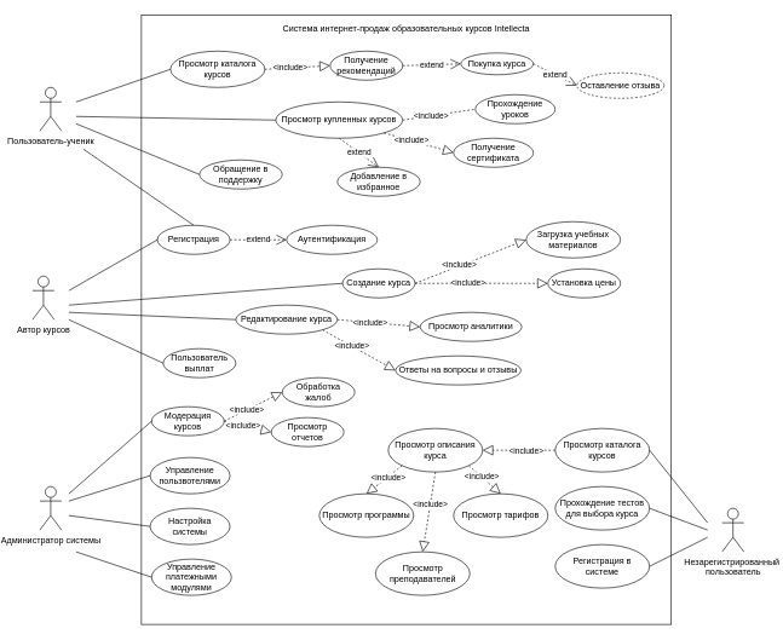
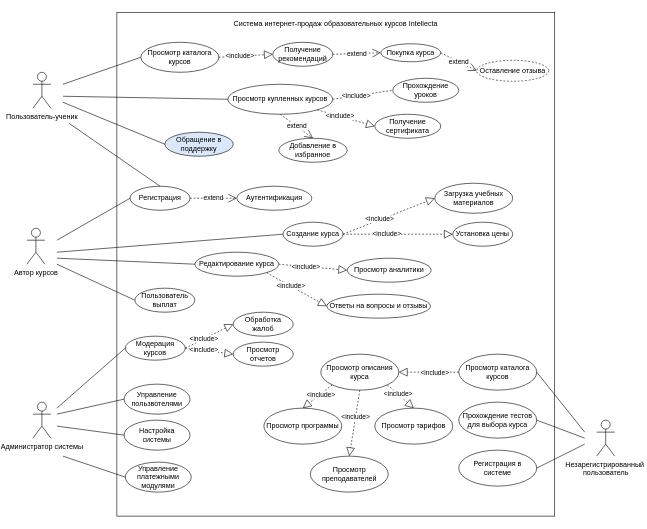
  <mxCell id="0" />
  <mxCell id="1" parent="0" />
  <mxCell id="2" value="" style="rounded=0;whiteSpace=wrap;html=1;" vertex="1" parent="1"><mxGeometry x="170" y="20" width="730" height="840" as="geometry" /></mxCell>
  <mxCell id="3" value="Система интернет-продаж образовательных курсов Intellecta" style="text;html=1;align=center;verticalAlign=middle;whiteSpace=wrap;rounded=0;" vertex="1" parent="1"><mxGeometry x="355" y="29" width="360" height="20" as="geometry" /></mxCell>
  <mxCell id="4" value="Пользователь-ученик" style="shape=umlActor;verticalLabelPosition=bottom;verticalAlign=top;html=1;outlineConnect=0;" vertex="1" parent="1"><mxGeometry x="30" y="120" width="30" height="60" as="geometry" /></mxCell>
  <mxCell id="5" value="Автор курсов" style="shape=umlActor;verticalLabelPosition=bottom;verticalAlign=top;html=1;outlineConnect=0;" vertex="1" parent="1"><mxGeometry x="20" y="380" width="30" height="60" as="geometry" /></mxCell>
  <mxCell id="6" value="Администратор системы" style="shape=umlActor;verticalLabelPosition=bottom;verticalAlign=top;html=1;outlineConnect=0;" vertex="1" parent="1"><mxGeometry x="30" y="670" width="30" height="60" as="geometry" /></mxCell>
  <mxCell id="7" value="Регистрация" style="ellipse;whiteSpace=wrap;html=1;" vertex="1" parent="1"><mxGeometry x="192" y="310" width="100" height="40" as="geometry" /></mxCell>
  <mxCell id="8" value="Аутентификация" style="ellipse;whiteSpace=wrap;html=1;" vertex="1" parent="1"><mxGeometry x="370" y="310" width="125" height="40" as="geometry" /></mxCell>
  <mxCell id="9" value="extend" style="endArrow=open;endSize=12;dashed=1;html=1;rounded=0;exitX=1;exitY=0.5;exitDx=0;exitDy=0;entryX=0;entryY=0.5;entryDx=0;entryDy=0;" edge="1" parent="1" source="7" target="8"><mxGeometry width="160" relative="1" as="geometry"><mxPoint x="222" y="360" as="sourcePoint" /><mxPoint x="382" y="360" as="targetPoint" /></mxGeometry></mxCell>
  <mxCell id="10" value="Просмотр каталога курсов" style="ellipse;whiteSpace=wrap;html=1;" vertex="1" parent="1"><mxGeometry x="210" y="70" width="130" height="50" as="geometry" /></mxCell>
  <mxCell id="11" value="Получение рекомендаций" style="ellipse;whiteSpace=wrap;html=1;" vertex="1" parent="1"><mxGeometry x="430" y="70" width="100" height="40" as="geometry" /></mxCell>
  <mxCell id="12" value="Покупка курса" style="ellipse;whiteSpace=wrap;html=1;" vertex="1" parent="1"><mxGeometry x="610" y="72.5" width="100" height="30" as="geometry" /></mxCell>
  <mxCell id="13" value="Просмотр купленных курсов" style="ellipse;whiteSpace=wrap;html=1;" vertex="1" parent="1"><mxGeometry x="355" y="140" width="175" height="50" as="geometry" /></mxCell>
  <mxCell id="14" value="Прохождение уроков" style="ellipse;whiteSpace=wrap;html=1;" vertex="1" parent="1"><mxGeometry x="630" y="130" width="110" height="40" as="geometry" /></mxCell>
  <mxCell id="15" value="Получение сертификата" style="ellipse;whiteSpace=wrap;html=1;" vertex="1" parent="1"><mxGeometry x="600" y="190" width="110" height="40" as="geometry" /></mxCell>
  <mxCell id="16" value="Оставление отзыва" style="ellipse;whiteSpace=wrap;html=1;dashed=1;" vertex="1" parent="1"><mxGeometry x="770" y="100" width="120" height="35" as="geometry" /></mxCell>
  <mxCell id="17" value="" style="endArrow=block;dashed=1;endFill=0;endSize=12;html=1;rounded=0;exitX=1;exitY=0.5;exitDx=0;exitDy=0;entryX=0;entryY=0.5;entryDx=0;entryDy=0;" edge="1" parent="1" source="10" target="11"><mxGeometry width="160" relative="1" as="geometry"><mxPoint x="195" y="180" as="sourcePoint" /><mxPoint x="355" y="180" as="targetPoint" /></mxGeometry></mxCell>
  <mxCell id="18" value="&amp;lt;include&amp;gt;" style="edgeLabel;html=1;align=center;verticalAlign=middle;resizable=0;points=[];" vertex="1" connectable="0" parent="17"><mxGeometry x="-0.199" y="1" relative="1" as="geometry"><mxPoint x="-1" as="offset" /></mxGeometry></mxCell>
  <mxCell id="19" value="Добавление в избранное" style="ellipse;whiteSpace=wrap;html=1;" vertex="1" parent="1"><mxGeometry x="440" y="230" width="114" height="40" as="geometry" /></mxCell>
- <mxCell id="20" value="Обращение в поддержку" style="ellipse;whiteSpace=wrap;html=1;" vertex="1" parent="1"><mxGeometry x="250" y="220" width="114" height="40" as="geometry" /></mxCell>
+ <mxCell id="20" value="Обращение в поддержку" style="ellipse;whiteSpace=wrap;html=1;fillColor=#dae8fc;" vertex="1" parent="1"><mxGeometry x="250" y="220" width="114" height="40" as="geometry" /></mxCell>
  <mxCell id="21" value="extend" style="endArrow=open;endSize=12;dashed=1;html=1;rounded=0;exitX=1;exitY=0.5;exitDx=0;exitDy=0;entryX=0;entryY=0.5;entryDx=0;entryDy=0;" edge="1" parent="1" source="11" target="12"><mxGeometry width="160" relative="1" as="geometry"><mxPoint x="546" y="150" as="sourcePoint" /><mxPoint x="570" y="220" as="targetPoint" /></mxGeometry></mxCell>
  <mxCell id="22" value="extend" style="endArrow=open;endSize=12;dashed=1;html=1;rounded=0;exitX=1;exitY=0.5;exitDx=0;exitDy=0;entryX=0;entryY=0.5;entryDx=0;entryDy=0;" edge="1" parent="1" source="12" target="16"><mxGeometry width="160" relative="1" as="geometry"><mxPoint x="710" y="132" as="sourcePoint" /><mxPoint x="790" y="130" as="targetPoint" /></mxGeometry></mxCell>
  <mxCell id="23" value="" style="endArrow=none;html=1;rounded=0;entryX=0;entryY=0.5;entryDx=0;entryDy=0;" edge="1" parent="1" target="10"><mxGeometry width="50" height="50" relative="1" as="geometry"><mxPoint x="80" y="140" as="sourcePoint" /><mxPoint x="250" y="130" as="targetPoint" /></mxGeometry></mxCell>
  <mxCell id="24" value="" style="endArrow=none;html=1;rounded=0;entryX=0;entryY=0.5;entryDx=0;entryDy=0;" edge="1" parent="1" target="20"><mxGeometry width="50" height="50" relative="1" as="geometry"><mxPoint x="80" y="170" as="sourcePoint" /><mxPoint x="220" y="105" as="targetPoint" /></mxGeometry></mxCell>
  <mxCell id="25" value="" style="endArrow=none;html=1;rounded=0;entryX=0;entryY=0.5;entryDx=0;entryDy=0;" edge="1" parent="1" target="13"><mxGeometry width="50" height="50" relative="1" as="geometry"><mxPoint x="80" y="160" as="sourcePoint" /><mxPoint x="250" y="220" as="targetPoint" /></mxGeometry></mxCell>
  <mxCell id="26" value="" style="endArrow=none;dashed=1;endFill=0;endSize=12;html=1;rounded=0;exitX=1;exitY=0.5;exitDx=0;exitDy=0;entryX=0;entryY=0.5;entryDx=0;entryDy=0;" edge="1" parent="1" source="13" target="14"><mxGeometry width="160" relative="1" as="geometry"><mxPoint x="500" y="135" as="sourcePoint" /><mxPoint x="590" y="130" as="targetPoint" /></mxGeometry></mxCell>
  <mxCell id="27" value="&amp;lt;include&amp;gt;" style="edgeLabel;html=1;align=center;verticalAlign=middle;resizable=0;points=[];" vertex="1" connectable="0" parent="26"><mxGeometry x="-0.199" y="1" relative="1" as="geometry"><mxPoint x="-1" as="offset" /></mxGeometry></mxCell>
  <mxCell id="28" value="" style="endArrow=block;dashed=1;endFill=0;endSize=12;html=1;rounded=0;exitX=1;exitY=1;exitDx=0;exitDy=0;entryX=0;entryY=0.5;entryDx=0;entryDy=0;" edge="1" parent="1" source="13" target="15"><mxGeometry width="160" relative="1" as="geometry"><mxPoint x="540" y="175" as="sourcePoint" /><mxPoint x="640" y="160" as="targetPoint" /></mxGeometry></mxCell>
  <mxCell id="29" value="&amp;lt;include&amp;gt;" style="edgeLabel;html=1;align=center;verticalAlign=middle;resizable=0;points=[];" vertex="1" connectable="0" parent="28"><mxGeometry x="-0.199" y="1" relative="1" as="geometry"><mxPoint x="-1" as="offset" /></mxGeometry></mxCell>
  <mxCell id="30" value="extend" style="endArrow=open;endSize=12;dashed=1;html=1;rounded=0;exitX=0.5;exitY=1;exitDx=0;exitDy=0;entryX=0.5;entryY=0;entryDx=0;entryDy=0;" edge="1" parent="1" source="13" target="19"><mxGeometry width="160" relative="1" as="geometry"><mxPoint x="540" y="100" as="sourcePoint" /><mxPoint x="620" y="98" as="targetPoint" /></mxGeometry></mxCell>
  <mxCell id="31" value="" style="endArrow=none;html=1;rounded=0;entryX=0.5;entryY=0;entryDx=0;entryDy=0;" edge="1" parent="1" target="7"><mxGeometry width="50" height="50" relative="1" as="geometry"><mxPoint x="90" y="205" as="sourcePoint" /><mxPoint x="260" y="275" as="targetPoint" /></mxGeometry></mxCell>
  <mxCell id="32" value="Создание курса" style="ellipse;whiteSpace=wrap;html=1;" vertex="1" parent="1"><mxGeometry x="447" y="370" width="100" height="40" as="geometry" /></mxCell>
  <mxCell id="33" value="Загрузка учебных материалов" style="ellipse;whiteSpace=wrap;html=1;" vertex="1" parent="1"><mxGeometry x="700" y="305" width="130" height="50" as="geometry" /></mxCell>
  <mxCell id="34" value="Установка цены" style="ellipse;whiteSpace=wrap;html=1;" vertex="1" parent="1"><mxGeometry x="730" y="370" width="100" height="40" as="geometry" /></mxCell>
  <mxCell id="35" value="" style="endArrow=block;dashed=1;endFill=0;endSize=12;html=1;rounded=0;exitX=1;exitY=0.5;exitDx=0;exitDy=0;entryX=0;entryY=0.5;entryDx=0;entryDy=0;" edge="1" parent="1" source="32" target="33"><mxGeometry width="160" relative="1" as="geometry"><mxPoint x="394.5" y="413" as="sourcePoint" /><mxPoint x="490.5" y="440" as="targetPoint" /></mxGeometry></mxCell>
  <mxCell id="36" value="&amp;lt;include&amp;gt;" style="edgeLabel;html=1;align=center;verticalAlign=middle;resizable=0;points=[];" vertex="1" connectable="0" parent="35"><mxGeometry x="-0.199" y="1" relative="1" as="geometry"><mxPoint x="-1" as="offset" /></mxGeometry></mxCell>
  <mxCell id="37" value="" style="endArrow=block;dashed=1;endFill=0;endSize=12;html=1;rounded=0;exitX=1;exitY=0.5;exitDx=0;exitDy=0;entryX=0;entryY=0.5;entryDx=0;entryDy=0;" edge="1" parent="1" source="32" target="34"><mxGeometry width="160" relative="1" as="geometry"><mxPoint x="390" y="410" as="sourcePoint" /><mxPoint x="520" y="365" as="targetPoint" /></mxGeometry></mxCell>
  <mxCell id="38" value="&amp;lt;include&amp;gt;" style="edgeLabel;html=1;align=center;verticalAlign=middle;resizable=0;points=[];" vertex="1" connectable="0" parent="37"><mxGeometry x="-0.199" y="1" relative="1" as="geometry"><mxPoint x="-1" as="offset" /></mxGeometry></mxCell>
  <mxCell id="39" value="Редактирование курса" style="ellipse;whiteSpace=wrap;html=1;" vertex="1" parent="1"><mxGeometry x="300" y="420" width="140" height="40" as="geometry" /></mxCell>
  <mxCell id="40" value="Просмотр аналитики" style="ellipse;whiteSpace=wrap;html=1;" vertex="1" parent="1"><mxGeometry x="554" y="430" width="140" height="40" as="geometry" /></mxCell>
  <mxCell id="41" value="Ответы на вопросы и отзывы" style="ellipse;whiteSpace=wrap;html=1;" vertex="1" parent="1"><mxGeometry x="520" y="490" width="173" height="40" as="geometry" /></mxCell>
  <mxCell id="42" value="" style="endArrow=block;dashed=1;endFill=0;endSize=12;html=1;rounded=0;exitX=1;exitY=0.5;exitDx=0;exitDy=0;entryX=0;entryY=0.5;entryDx=0;entryDy=0;" edge="1" parent="1" source="39" target="40"><mxGeometry width="160" relative="1" as="geometry"><mxPoint x="477" y="430" as="sourcePoint" /><mxPoint x="630" y="370" as="targetPoint" /></mxGeometry></mxCell>
  <mxCell id="43" value="&amp;lt;include&amp;gt;" style="edgeLabel;html=1;align=center;verticalAlign=middle;resizable=0;points=[];" vertex="1" connectable="0" parent="42"><mxGeometry x="-0.199" y="1" relative="1" as="geometry"><mxPoint x="-1" as="offset" /></mxGeometry></mxCell>
  <mxCell id="44" value="" style="endArrow=block;dashed=1;endFill=0;endSize=12;html=1;rounded=0;exitX=1;exitY=1;exitDx=0;exitDy=0;entryX=0;entryY=0.5;entryDx=0;entryDy=0;" edge="1" parent="1" source="39" target="41"><mxGeometry width="160" relative="1" as="geometry"><mxPoint x="450" y="450" as="sourcePoint" /><mxPoint x="564" y="460" as="targetPoint" /></mxGeometry></mxCell>
  <mxCell id="45" value="&amp;lt;include&amp;gt;" style="edgeLabel;html=1;align=center;verticalAlign=middle;resizable=0;points=[];" vertex="1" connectable="0" parent="44"><mxGeometry x="-0.199" y="1" relative="1" as="geometry"><mxPoint x="-1" as="offset" /></mxGeometry></mxCell>
  <mxCell id="46" value="" style="endArrow=none;html=1;rounded=0;entryX=0;entryY=0.5;entryDx=0;entryDy=0;" edge="1" parent="1" target="7"><mxGeometry width="50" height="50" relative="1" as="geometry"><mxPoint x="70" y="400" as="sourcePoint" /><mxPoint x="280" y="400" as="targetPoint" /></mxGeometry></mxCell>
  <mxCell id="47" value="" style="endArrow=none;html=1;rounded=0;entryX=0;entryY=0.5;entryDx=0;entryDy=0;" edge="1" parent="1" target="32"><mxGeometry width="50" height="50" relative="1" as="geometry"><mxPoint x="70" y="420" as="sourcePoint" /><mxPoint x="202" y="340" as="targetPoint" /></mxGeometry></mxCell>
  <mxCell id="48" value="" style="endArrow=none;html=1;rounded=0;entryX=0;entryY=0.5;entryDx=0;entryDy=0;" edge="1" parent="1" target="39"><mxGeometry width="50" height="50" relative="1" as="geometry"><mxPoint x="70" y="430" as="sourcePoint" /><mxPoint x="457" y="400" as="targetPoint" /></mxGeometry></mxCell>
  <mxCell id="49" value="Пользователь выплат" style="ellipse;whiteSpace=wrap;html=1;" vertex="1" parent="1"><mxGeometry x="200" y="480" width="100" height="40" as="geometry" /></mxCell>
  <mxCell id="50" value="" style="endArrow=none;html=1;rounded=0;entryX=0;entryY=0.5;entryDx=0;entryDy=0;" edge="1" parent="1" target="49"><mxGeometry width="50" height="50" relative="1" as="geometry"><mxPoint x="70" y="440" as="sourcePoint" /><mxPoint x="240" y="440" as="targetPoint" /></mxGeometry></mxCell>
  <mxCell id="51" value="Модерация курсов" style="ellipse;whiteSpace=wrap;html=1;" vertex="1" parent="1"><mxGeometry x="184" y="560" width="100" height="40" as="geometry" /></mxCell>
  <mxCell id="52" value="Обработка жалоб" style="ellipse;whiteSpace=wrap;html=1;" vertex="1" parent="1"><mxGeometry x="364" y="520" width="100" height="40" as="geometry" /></mxCell>
- <mxCell id="53" value="Просмотр отчетов" style="ellipse;whiteSpace=wrap;html=1;" vertex="1" parent="1"><mxGeometry x="349" y="575" width="100" height="40" as="geometry" /></mxCell>
- <mxCell id="54" value="Управление пользвотелями" style="ellipse;whiteSpace=wrap;html=1;" vertex="1" parent="1"><mxGeometry x="182" y="630" width="110" height="50" as="geometry" /></mxCell>
+ <mxCell id="53" value="Просмотр отчетов" style="ellipse;whiteSpace=wrap;html=1;" vertex="1" parent="1"><mxGeometry x="364" y="570" width="100" height="40" as="geometry" /></mxCell>
+ <mxCell id="54" value="Управление пользвотелями" style="ellipse;whiteSpace=wrap;html=1;" vertex="1" parent="1"><mxGeometry x="182" y="640" width="110" height="50" as="geometry" /></mxCell>
  <mxCell id="55" value="Настройка системы" style="ellipse;whiteSpace=wrap;html=1;" vertex="1" parent="1"><mxGeometry x="182" y="700" width="110" height="50" as="geometry" /></mxCell>
  <mxCell id="56" value="Управление платежными модулями" style="ellipse;whiteSpace=wrap;html=1;" vertex="1" parent="1"><mxGeometry x="184" y="770" width="110" height="50" as="geometry" /></mxCell>
  <mxCell id="57" value="" style="endArrow=none;html=1;rounded=0;entryX=0;entryY=0.5;entryDx=0;entryDy=0;" edge="1" parent="1" target="51"><mxGeometry width="50" height="50" relative="1" as="geometry"><mxPoint x="70" y="680" as="sourcePoint" /><mxPoint x="120" y="630" as="targetPoint" /></mxGeometry></mxCell>
  <mxCell id="58" value="" style="endArrow=none;html=1;rounded=0;entryX=0;entryY=0.5;entryDx=0;entryDy=0;" edge="1" parent="1" target="54"><mxGeometry width="50" height="50" relative="1" as="geometry"><mxPoint x="70" y="690" as="sourcePoint" /><mxPoint x="220" y="590" as="targetPoint" /></mxGeometry></mxCell>
  <mxCell id="59" value="" style="endArrow=none;html=1;rounded=0;entryX=0;entryY=0.5;entryDx=0;entryDy=0;" edge="1" parent="1" target="55"><mxGeometry width="50" height="50" relative="1" as="geometry"><mxPoint x="70" y="710" as="sourcePoint" /><mxPoint x="220" y="665" as="targetPoint" /></mxGeometry></mxCell>
  <mxCell id="60" value="" style="endArrow=none;html=1;rounded=0;entryX=0;entryY=0.5;entryDx=0;entryDy=0;" edge="1" parent="1" target="56"><mxGeometry width="50" height="50" relative="1" as="geometry"><mxPoint x="80" y="760" as="sourcePoint" /><mxPoint x="220" y="735" as="targetPoint" /></mxGeometry></mxCell>
  <mxCell id="61" value="" style="endArrow=block;dashed=1;endFill=0;endSize=12;html=1;rounded=0;exitX=1;exitY=0.5;exitDx=0;exitDy=0;entryX=0;entryY=0.5;entryDx=0;entryDy=0;" edge="1" parent="1" source="51" target="52"><mxGeometry width="160" relative="1" as="geometry"><mxPoint x="419" y="504" as="sourcePoint" /><mxPoint x="520" y="560" as="targetPoint" /></mxGeometry></mxCell>
  <mxCell id="62" value="&amp;lt;include&amp;gt;" style="edgeLabel;html=1;align=center;verticalAlign=middle;resizable=0;points=[];" vertex="1" connectable="0" parent="61"><mxGeometry x="-0.199" y="1" relative="1" as="geometry"><mxPoint x="-1" as="offset" /></mxGeometry></mxCell>
  <mxCell id="63" value="" style="endArrow=block;dashed=1;endFill=0;endSize=12;html=1;rounded=0;exitX=1;exitY=0.5;exitDx=0;exitDy=0;entryX=0;entryY=0.5;entryDx=0;entryDy=0;" edge="1" parent="1" source="51" target="53"><mxGeometry width="160" relative="1" as="geometry"><mxPoint x="429" y="504" as="sourcePoint" /><mxPoint x="530" y="560" as="targetPoint" /></mxGeometry></mxCell>
  <mxCell id="64" value="&amp;lt;include&amp;gt;" style="edgeLabel;html=1;align=center;verticalAlign=middle;resizable=0;points=[];" vertex="1" connectable="0" parent="63"><mxGeometry x="-0.199" y="1" relative="1" as="geometry"><mxPoint x="-1" as="offset" /></mxGeometry></mxCell>
  <mxCell id="65" value="Незарегистрированный&amp;nbsp;&lt;div&gt;пользователь&lt;/div&gt;" style="shape=umlActor;verticalLabelPosition=bottom;verticalAlign=top;html=1;outlineConnect=0;" vertex="1" parent="1"><mxGeometry x="970" y="700" width="30" height="60" as="geometry" /></mxCell>
  <mxCell id="66" value="Просмотр каталога курсов" style="ellipse;whiteSpace=wrap;html=1;" vertex="1" parent="1"><mxGeometry x="740" y="590" width="130" height="60" as="geometry" /></mxCell>
  <mxCell id="67" value="Просмотр описания курса" style="ellipse;whiteSpace=wrap;html=1;" vertex="1" parent="1"><mxGeometry x="510" y="590" width="130" height="60" as="geometry" /></mxCell>
  <mxCell id="68" value="Прохождение тестов для выбора курса" style="ellipse;whiteSpace=wrap;html=1;" vertex="1" parent="1"><mxGeometry x="740" y="670" width="130" height="60" as="geometry" /></mxCell>
  <mxCell id="69" value="Регистрация в системе" style="ellipse;whiteSpace=wrap;html=1;" vertex="1" parent="1"><mxGeometry x="740" y="750" width="130" height="60" as="geometry" /></mxCell>
  <mxCell id="70" value="" style="endArrow=none;html=1;rounded=0;exitX=1;exitY=0.5;exitDx=0;exitDy=0;" edge="1" parent="1" source="66"><mxGeometry width="50" height="50" relative="1" as="geometry"><mxPoint x="1000" y="630" as="sourcePoint" /><mxPoint x="950" y="720" as="targetPoint" /></mxGeometry></mxCell>
  <mxCell id="71" value="" style="endArrow=none;html=1;rounded=0;exitX=1;exitY=0.5;exitDx=0;exitDy=0;" edge="1" parent="1" source="68"><mxGeometry width="50" height="50" relative="1" as="geometry"><mxPoint x="865" y="680" as="sourcePoint" /><mxPoint x="950" y="730" as="targetPoint" /></mxGeometry></mxCell>
  <mxCell id="72" value="" style="endArrow=none;html=1;rounded=0;exitX=1;exitY=0.5;exitDx=0;exitDy=0;" edge="1" parent="1" source="69"><mxGeometry width="50" height="50" relative="1" as="geometry"><mxPoint x="830" y="740" as="sourcePoint" /><mxPoint x="950" y="740" as="targetPoint" /></mxGeometry></mxCell>
  <mxCell id="73" value="" style="endArrow=block;dashed=1;endFill=0;endSize=12;html=1;rounded=0;exitX=0;exitY=0.5;exitDx=0;exitDy=0;entryX=1;entryY=0.5;entryDx=0;entryDy=0;" edge="1" parent="1" source="66" target="67"><mxGeometry width="160" relative="1" as="geometry"><mxPoint x="480" y="720" as="sourcePoint" /><mxPoint x="563" y="770" as="targetPoint" /></mxGeometry></mxCell>
  <mxCell id="74" value="&amp;lt;include&amp;gt;" style="edgeLabel;html=1;align=center;verticalAlign=middle;resizable=0;points=[];" vertex="1" connectable="0" parent="73"><mxGeometry x="-0.199" y="1" relative="1" as="geometry"><mxPoint x="-1" as="offset" /></mxGeometry></mxCell>
  <mxCell id="75" value="Просмотр программы" style="ellipse;whiteSpace=wrap;html=1;" vertex="1" parent="1"><mxGeometry x="415" y="680" width="130" height="60" as="geometry" /></mxCell>
  <mxCell id="76" value="Просмотр тарифов" style="ellipse;whiteSpace=wrap;html=1;" vertex="1" parent="1"><mxGeometry x="600" y="680" width="130" height="60" as="geometry" /></mxCell>
  <mxCell id="77" value="Просмотр преподавателей" style="ellipse;whiteSpace=wrap;html=1;" vertex="1" parent="1"><mxGeometry x="492.5" y="760" width="130" height="60" as="geometry" /></mxCell>
  <mxCell id="78" value="" style="endArrow=block;dashed=1;endFill=0;endSize=12;html=1;rounded=0;exitX=0;exitY=1;exitDx=0;exitDy=0;entryX=0.5;entryY=0;entryDx=0;entryDy=0;" edge="1" parent="1" source="67" target="75"><mxGeometry width="160" relative="1" as="geometry"><mxPoint x="647" y="668.67" as="sourcePoint" /><mxPoint x="547" y="668.67" as="targetPoint" /></mxGeometry></mxCell>
  <mxCell id="79" value="&amp;lt;include&amp;gt;" style="edgeLabel;html=1;align=center;verticalAlign=middle;resizable=0;points=[];" vertex="1" connectable="0" parent="78"><mxGeometry x="-0.199" y="1" relative="1" as="geometry"><mxPoint x="-1" as="offset" /></mxGeometry></mxCell>
  <mxCell id="80" value="" style="endArrow=block;dashed=1;endFill=0;endSize=12;html=1;rounded=0;exitX=0.5;exitY=1;exitDx=0;exitDy=0;entryX=0.5;entryY=0;entryDx=0;entryDy=0;" edge="1" parent="1" source="67" target="77"><mxGeometry width="160" relative="1" as="geometry"><mxPoint x="539" y="651" as="sourcePoint" /><mxPoint x="490" y="690" as="targetPoint" /></mxGeometry></mxCell>
  <mxCell id="81" value="&amp;lt;include&amp;gt;" style="edgeLabel;html=1;align=center;verticalAlign=middle;resizable=0;points=[];" vertex="1" connectable="0" parent="80"><mxGeometry x="-0.199" y="1" relative="1" as="geometry"><mxPoint x="-1" as="offset" /></mxGeometry></mxCell>
  <mxCell id="82" value="" style="endArrow=block;dashed=1;endFill=0;endSize=12;html=1;rounded=0;exitX=1;exitY=1;exitDx=0;exitDy=0;entryX=0.5;entryY=0;entryDx=0;entryDy=0;" edge="1" parent="1" source="67" target="76"><mxGeometry width="160" relative="1" as="geometry"><mxPoint x="600" y="750" as="sourcePoint" /><mxPoint x="683" y="800" as="targetPoint" /></mxGeometry></mxCell>
  <mxCell id="83" value="&amp;lt;include&amp;gt;" style="edgeLabel;html=1;align=center;verticalAlign=middle;resizable=0;points=[];" vertex="1" connectable="0" parent="82"><mxGeometry x="-0.199" y="1" relative="1" as="geometry"><mxPoint x="-1" as="offset" /></mxGeometry></mxCell>
